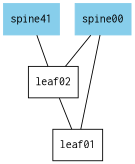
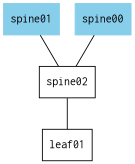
  graph {
    node [fontname=Courier shape=box]
-   spine01 [color=skyblue style=filled label=spine41]
-   leaf02
+   spine01 [color=skyblue style=filled]
+   leaf02 [label=spine02]
    leaf01
    n4 [color=skyblue label=spine00 style=filled]
    spine01 -- leaf02
    leaf02 -- leaf01
    n4 -- leaf02
-   n4 -- leaf01
  }
